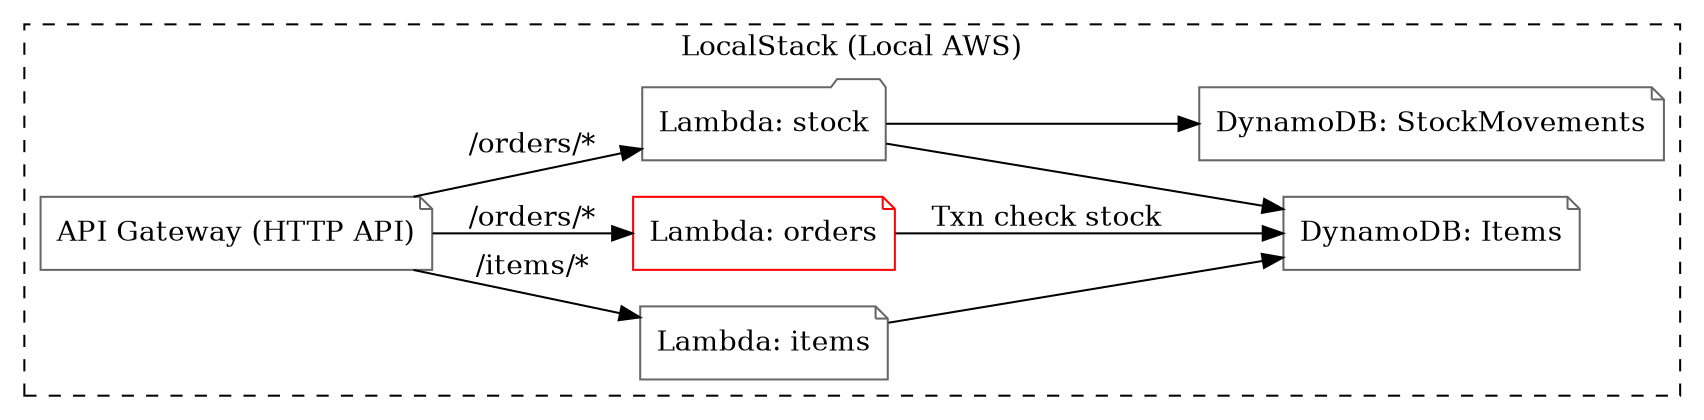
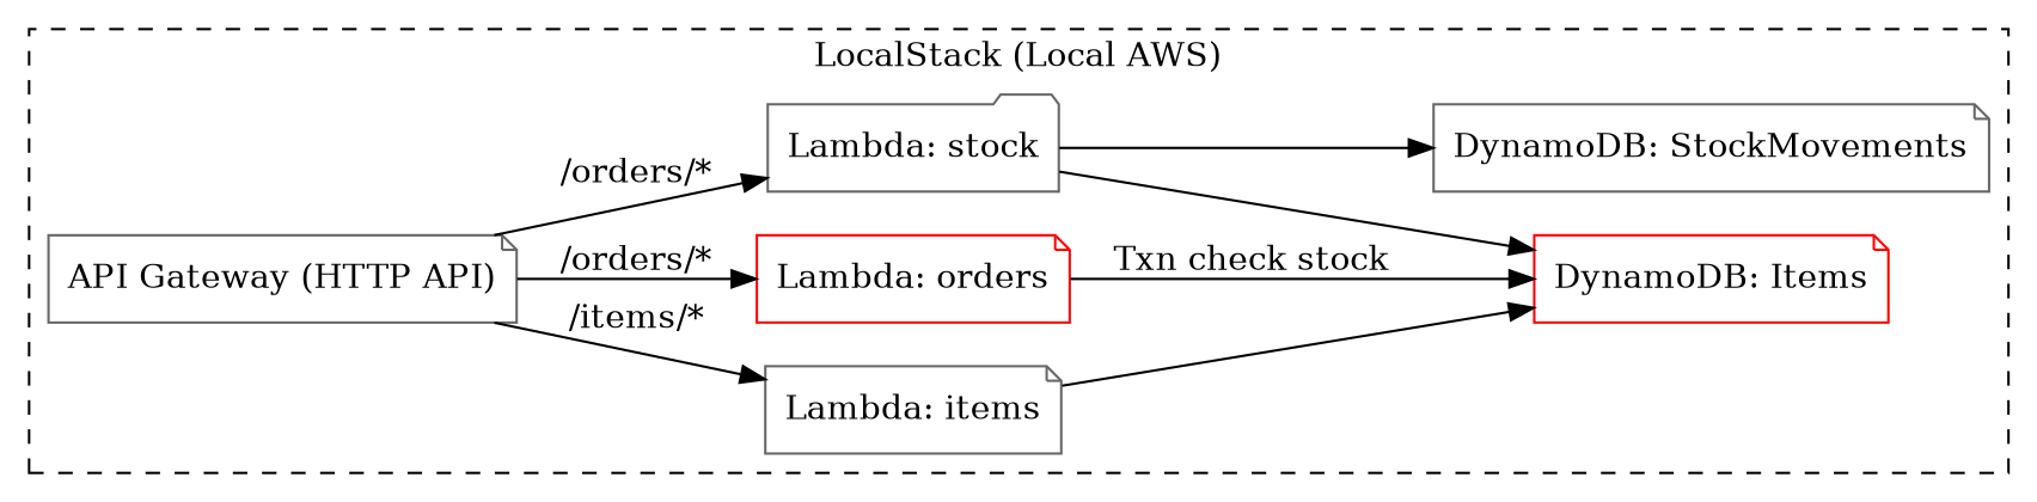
  digraph {
    rankdir=LR
    node [color=gray40 shape=note style=rounded]
    n1 [label="API Gateway (HTTP API)"]
    n2 [label="Lambda: items"]
    n3 [color=red label="Lambda: orders"]
    n4 [label="Lambda: stock" shape=folder]
-   n5 [label="DynamoDB: Items"]
+   n5 [color=red label="DynamoDB: Items"]
    n6 [label="DynamoDB: StockMovements"]
    subgraph cluster_1 {
      label="LocalStack (Local AWS)"
      style=dashed
      n1
      n2
      n3
      n4
      n5
      n6
    }
    n1 -> n2 [label="/items/*"]
    n1 -> n3 [label="/orders/*"]
    n1 -> n4 [label="/orders/*"]
    n2 -> n5
    n3 -> n5 [label="Txn check stock"]
    n4 -> n5
    n4 -> n6
  }
